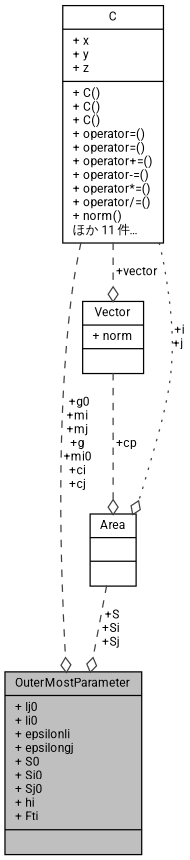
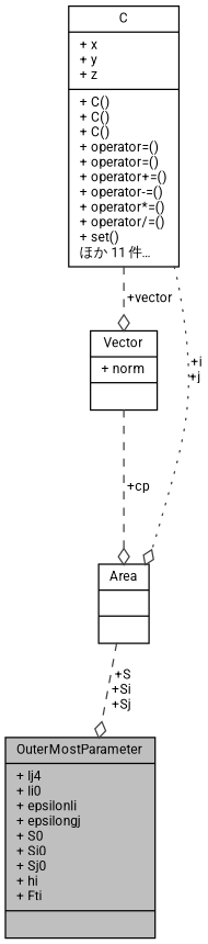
  digraph {
    fontname=Roboto
    node [color=black fillcolor=white fontname=Roboto fontsize=10 shape=record style=filled]
    edge [arrowhead=odiamond color=grey25 fontname=Roboto fontsize=10 labelfontname=Helvetica labelfontsize=10 style=dashed]
-   n1 [fillcolor=grey75 fontcolor=black height=0.2 label="{OuterMostParameter\n|+ lj0\l+ li0\l+ epsilonli\l+ epsilongj\l+ S0\l+ Si0\l+ Sj0\l+ hi\l+ Fti\l|}" width=0.4]
+   n1 [fillcolor=grey75 fontcolor=black height=0.2 label="{OuterMostParameter\n|+ lj4\l+ li0\l+ epsilonli\l+ epsilongj\l+ S0\l+ Si0\l+ Sj0\l+ hi\l+ Fti\l|}" width=0.4]
    n2 [height=0.2 label="{Vector\n|+ norm\l|}" width=0.4]
    n3 [height=0.2 label="{Area\n||}" width=0.4]
-   n4 [height=0.2 label="{C\n|+ x\l+ y\l+ z\l|+ C()\l+ C()\l+ C()\l+ operator=()\l+ operator=()\l+ operator+=()\l+ operator-=()\l+ operator*=()\l+ operator/=()\l+ norm()\lほか 11 件…\l}" width=0.4]
+   n4 [height=0.2 label="{C\n|+ x\l+ y\l+ z\l|+ C()\l+ C()\l+ C()\l+ operator=()\l+ operator=()\l+ operator+=()\l+ operator-=()\l+ operator*=()\l+ operator/=()\l+ set()\lほか 11 件…\l}" width=0.4]
    n2 -> n3 [label=" +cp"]
    n3 -> n1 [label=" +S\n+Si\n+Sj"]
-   n4 -> n1 [label=" +g0\n+mi\n+mj\n+g\n+mi0\n+ci\n+cj"]
    n4 -> n2 [label=" +vector"]
    n4 -> n3 [label=" +i\n+j" style=dotted]
  }
